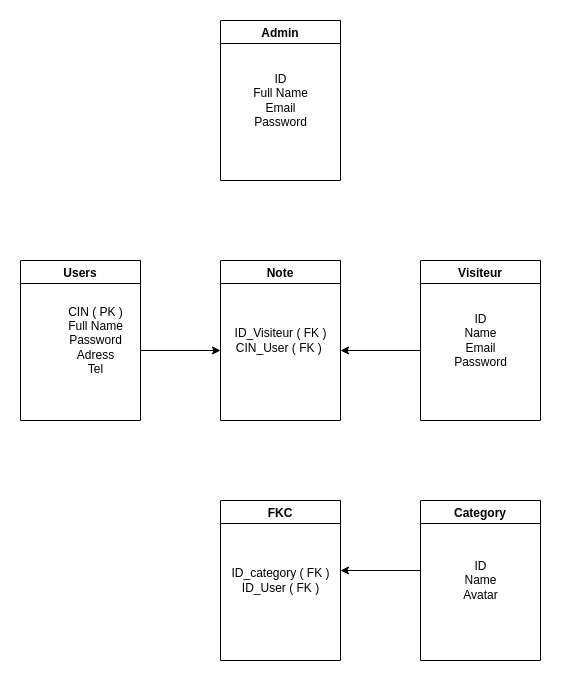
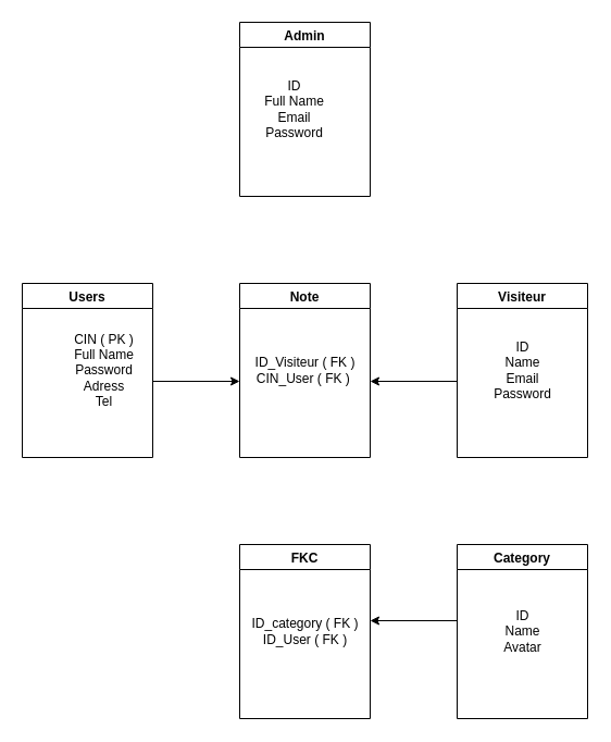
  <mxCell id="0" />
  <mxCell id="1" parent="0" />
  <mxCell id="2" value="Admin" style="swimlane;" vertex="1" parent="1"><mxGeometry x="220" y="20" width="120" height="160" as="geometry" /></mxCell>
- <mxCell id="3" value="ID&lt;br&gt;Full Name&lt;br&gt;Email&lt;br&gt;Password&lt;br&gt;" style="text;html=1;align=center;verticalAlign=middle;resizable=0;points=[];autosize=1;" vertex="1" parent="2"><mxGeometry x="25" y="50" width="70" height="60" as="geometry" /></mxCell>
+ <mxCell id="3" value="ID&lt;br&gt;Full Name&lt;br&gt;Email&lt;br&gt;Password&lt;br&gt;" style="text;html=1;align=center;verticalAlign=middle;resizable=0;points=[];autosize=1;" vertex="1" parent="2"><mxGeometry x="15" y="50" width="70" height="60" as="geometry" /></mxCell>
  <mxCell id="4" value="Users" style="swimlane;" vertex="1" parent="1"><mxGeometry x="20" y="260" width="120" height="160" as="geometry" /></mxCell>
  <mxCell id="5" value="CIN ( PK )&lt;br&gt;Full Name&lt;br&gt;Password&lt;br&gt;Adress&lt;br&gt;Tel" style="text;html=1;align=center;verticalAlign=middle;resizable=0;points=[];autosize=1;" vertex="1" parent="4"><mxGeometry x="40" y="45" width="70" height="70" as="geometry" /></mxCell>
  <mxCell id="6" value="Visiteur" style="swimlane;" vertex="1" parent="1"><mxGeometry x="420" y="260" width="120" height="160" as="geometry" /></mxCell>
  <mxCell id="7" value="ID&lt;br&gt;Name&lt;br&gt;Email&lt;br&gt;Password" style="text;html=1;align=center;verticalAlign=middle;resizable=0;points=[];autosize=1;" vertex="1" parent="6"><mxGeometry x="25" y="50" width="70" height="60" as="geometry" /></mxCell>
  <mxCell id="8" value="Note" style="swimlane;" vertex="1" parent="1"><mxGeometry x="220" y="260" width="120" height="160" as="geometry" /></mxCell>
  <mxCell id="9" value="ID_Visiteur ( FK )&lt;br&gt;CIN_User ( FK )&amp;nbsp;" style="text;html=1;align=center;verticalAlign=middle;resizable=0;points=[];autosize=1;" vertex="1" parent="8"><mxGeometry x="5" y="65" width="110" height="30" as="geometry" /></mxCell>
  <mxCell id="10" value="Category" style="swimlane;startSize=23;" vertex="1" parent="1"><mxGeometry x="420" y="500" width="120" height="160" as="geometry" /></mxCell>
  <mxCell id="11" value="ID&lt;br&gt;Name&lt;br&gt;Avatar" style="text;html=1;align=center;verticalAlign=middle;resizable=0;points=[];autosize=1;" vertex="1" parent="10"><mxGeometry x="35" y="55" width="50" height="50" as="geometry" /></mxCell>
  <mxCell id="12" value="FKC" style="swimlane;startSize=23;" vertex="1" parent="1"><mxGeometry x="220" y="500" width="120" height="160" as="geometry" /></mxCell>
  <mxCell id="13" value="ID_category ( FK )&lt;br&gt;ID_User ( FK )" style="text;html=1;align=center;verticalAlign=middle;resizable=0;points=[];autosize=1;" vertex="1" parent="12"><mxGeometry x="5" y="65" width="110" height="30" as="geometry" /></mxCell>
  <mxCell id="14" value="" style="endArrow=classic;html=1;" edge="1" parent="1"><mxGeometry width="50" height="50" relative="1" as="geometry"><mxPoint x="140" y="350" as="sourcePoint" /><mxPoint x="220" y="350" as="targetPoint" /></mxGeometry></mxCell>
  <mxCell id="15" value="" style="endArrow=classic;html=1;" edge="1" parent="1"><mxGeometry width="50" height="50" relative="1" as="geometry"><mxPoint x="420" y="350" as="sourcePoint" /><mxPoint x="340" y="350" as="targetPoint" /></mxGeometry></mxCell>
  <mxCell id="16" value="" style="endArrow=classic;html=1;" edge="1" parent="1"><mxGeometry width="50" height="50" relative="1" as="geometry"><mxPoint x="420" y="570" as="sourcePoint" /><mxPoint x="340" y="570" as="targetPoint" /></mxGeometry></mxCell>
